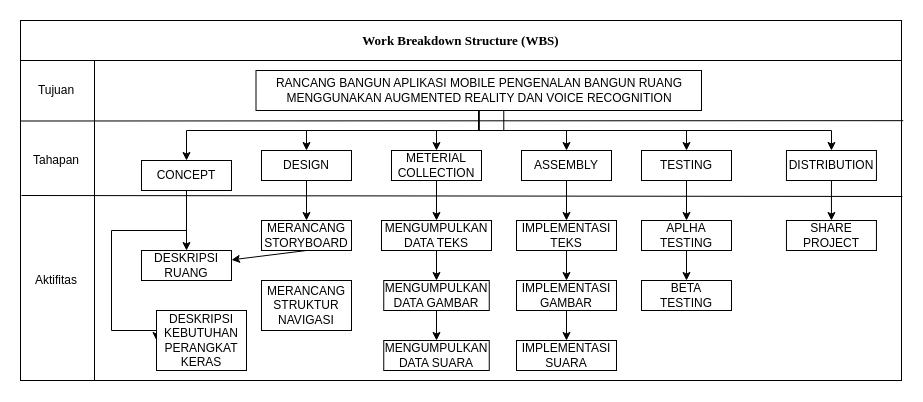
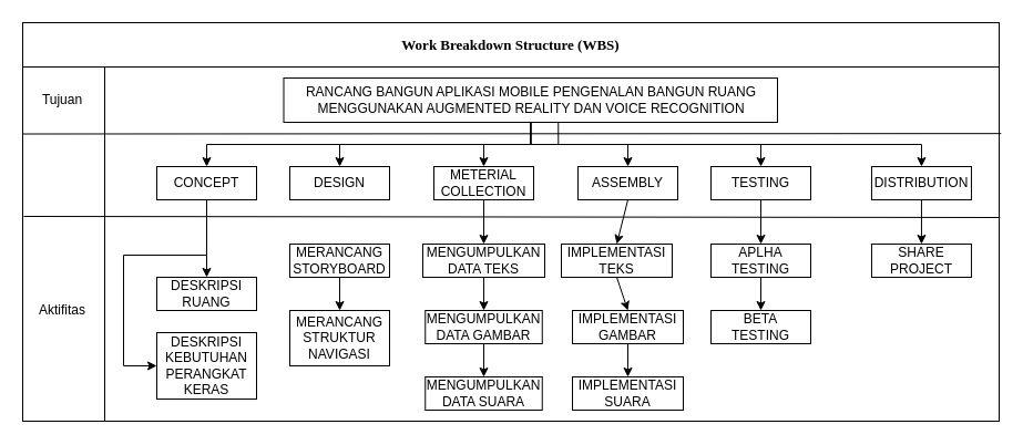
  <mxCell id="0" />
  <mxCell id="1" parent="0" />
  <mxCell id="2" value="" style="rounded=0;whiteSpace=wrap;html=1;" parent="1" vertex="1"><mxGeometry x="20" y="60" width="881" height="320" as="geometry" /></mxCell>
  <mxCell id="3" value="Tujuan" style="text;html=1;strokeColor=none;fillColor=none;align=center;verticalAlign=middle;whiteSpace=wrap;rounded=0;" parent="1" vertex="1"><mxGeometry x="31" y="80" width="50" height="20" as="geometry" /></mxCell>
- <mxCell id="4" value="Tahapan" style="text;html=1;strokeColor=none;fillColor=none;align=center;verticalAlign=middle;whiteSpace=wrap;rounded=0;" parent="1" vertex="1"><mxGeometry x="31" y="150" width="50" height="20" as="geometry" /></mxCell>
  <mxCell id="5" value="" style="endArrow=none;html=1;exitX=0;exitY=0.25;exitDx=0;exitDy=0;entryX=1.002;entryY=0.188;entryDx=0;entryDy=0;entryPerimeter=0;" parent="1" target="2" edge="1"><mxGeometry width="50" height="50" relative="1" as="geometry"><mxPoint x="20" y="120.5" as="sourcePoint" /><mxPoint x="901" y="117" as="targetPoint" /></mxGeometry></mxCell>
  <mxCell id="6" style="edgeStyle=orthogonalEdgeStyle;rounded=0;orthogonalLoop=1;jettySize=auto;html=1;" parent="1" source="12" target="15" edge="1"><mxGeometry relative="1" as="geometry"><Array as="points"><mxPoint x="478" y="130" /><mxPoint x="186" y="130" /></Array></mxGeometry></mxCell>
  <mxCell id="7" style="edgeStyle=orthogonalEdgeStyle;rounded=0;orthogonalLoop=1;jettySize=auto;html=1;" parent="1" source="12" target="17" edge="1"><mxGeometry relative="1" as="geometry" /></mxCell>
  <mxCell id="8" style="edgeStyle=orthogonalEdgeStyle;rounded=0;orthogonalLoop=1;jettySize=auto;html=1;" parent="1" source="12" target="19" edge="1"><mxGeometry relative="1" as="geometry" /></mxCell>
  <mxCell id="9" style="edgeStyle=orthogonalEdgeStyle;rounded=0;orthogonalLoop=1;jettySize=auto;html=1;" parent="1" source="12" target="20" edge="1"><mxGeometry relative="1" as="geometry" /></mxCell>
  <mxCell id="10" style="edgeStyle=orthogonalEdgeStyle;rounded=0;orthogonalLoop=1;jettySize=auto;html=1;entryX=0.5;entryY=0;entryDx=0;entryDy=0;" parent="1" source="12" target="22" edge="1"><mxGeometry relative="1" as="geometry" /></mxCell>
  <mxCell id="11" style="edgeStyle=orthogonalEdgeStyle;rounded=0;orthogonalLoop=1;jettySize=auto;html=1;entryX=0.5;entryY=0;entryDx=0;entryDy=0;" parent="1" target="24" edge="1"><mxGeometry relative="1" as="geometry"><Array as="points"><mxPoint x="502.95" y="130" /><mxPoint x="830.95" y="130" /></Array><mxPoint x="503.25" y="110" as="sourcePoint" /></mxGeometry></mxCell>
  <mxCell id="12" value="RANCANG BANGUN APLIKASI MOBILE PENGENALAN BANGUN RUANG MENGGUNAKAN AUGMENTED REALITY DAN VOICE RECOGNITION" style="rounded=0;whiteSpace=wrap;html=1;" parent="1" vertex="1"><mxGeometry x="255.5" y="70" width="445.5" height="40" as="geometry" /></mxCell>
  <mxCell id="13" style="edgeStyle=orthogonalEdgeStyle;rounded=0;orthogonalLoop=1;jettySize=auto;html=1;" parent="1" source="15" target="27" edge="1"><mxGeometry relative="1" as="geometry" /></mxCell>
  <mxCell id="14" style="edgeStyle=orthogonalEdgeStyle;rounded=0;orthogonalLoop=1;jettySize=auto;html=1;entryX=0;entryY=0.5;entryDx=0;entryDy=0;" parent="1" target="28" edge="1"><mxGeometry relative="1" as="geometry"><mxPoint x="186" y="200" as="sourcePoint" /><Array as="points"><mxPoint x="186" y="230" /><mxPoint x="111" y="230" /><mxPoint x="111" y="330" /></Array></mxGeometry></mxCell>
- <mxCell id="15" value="CONCEPT" style="rounded=0;whiteSpace=wrap;html=1;" parent="1" vertex="1"><mxGeometry x="141" y="160" width="90" height="30" as="geometry" /></mxCell>
- <mxCell id="16" style="endArrow=classic;html=1;fontFamily=Helvetica;fontSize=11;fontColor=#000000;align=center;strokeColor=#000000;edgeStyle=orthogonalEdgeStyle;" parent="1" source="17" target="29" edge="1"><mxGeometry relative="1" as="geometry" /></mxCell>
+ <mxCell id="15" value="CONCEPT" style="rounded=0;whiteSpace=wrap;html=1;" parent="1" vertex="1"><mxGeometry x="141" y="150" width="90" height="30" as="geometry" /></mxCell>
  <mxCell id="17" value="DESIGN" style="rounded=0;whiteSpace=wrap;html=1;" parent="1" vertex="1"><mxGeometry x="261" y="150" width="90" height="30" as="geometry" /></mxCell>
  <mxCell id="18" style="edgeStyle=orthogonalEdgeStyle;rounded=0;orthogonalLoop=1;jettySize=auto;html=1;entryX=0.5;entryY=0;entryDx=0;entryDy=0;" parent="1" source="19" target="31" edge="1"><mxGeometry relative="1" as="geometry" /></mxCell>
  <mxCell id="19" value="METERIAL COLLECTION" style="rounded=0;whiteSpace=wrap;html=1;" parent="1" vertex="1"><mxGeometry x="391" y="150" width="90" height="30" as="geometry" /></mxCell>
  <mxCell id="20" value="ASSEMBLY" style="rounded=0;whiteSpace=wrap;html=1;" parent="1" vertex="1"><mxGeometry x="521" y="150" width="90" height="30" as="geometry" /></mxCell>
  <mxCell id="21" style="edgeStyle=orthogonalEdgeStyle;rounded=0;orthogonalLoop=1;jettySize=auto;html=1;" parent="1" source="22" target="35" edge="1"><mxGeometry relative="1" as="geometry" /></mxCell>
  <mxCell id="22" value="TESTING" style="rounded=0;whiteSpace=wrap;html=1;" parent="1" vertex="1"><mxGeometry x="641" y="150" width="90" height="30" as="geometry" /></mxCell>
  <mxCell id="23" style="edgeStyle=orthogonalEdgeStyle;rounded=0;orthogonalLoop=1;jettySize=auto;html=1;entryX=0.5;entryY=0;entryDx=0;entryDy=0;" parent="1" source="24" target="36" edge="1"><mxGeometry relative="1" as="geometry" /></mxCell>
  <mxCell id="24" value="DISTRIBUTION" style="rounded=0;whiteSpace=wrap;html=1;" parent="1" vertex="1"><mxGeometry x="785.95" y="150" width="90" height="30" as="geometry" /></mxCell>
  <mxCell id="25" value="" style="endArrow=none;html=1;entryX=1.001;entryY=0.425;entryDx=0;entryDy=0;entryPerimeter=0;" parent="1" target="2" edge="1"><mxGeometry width="50" height="50" relative="1" as="geometry"><mxPoint x="21" y="195" as="sourcePoint" /><mxPoint x="882" y="195" as="targetPoint" /></mxGeometry></mxCell>
  <mxCell id="26" value="Aktifitas" style="text;html=1;strokeColor=none;fillColor=none;align=center;verticalAlign=middle;whiteSpace=wrap;rounded=0;" parent="1" vertex="1"><mxGeometry x="31" y="270" width="50" height="20" as="geometry" /></mxCell>
  <mxCell id="27" value="DESKRIPSI RUANG" style="rounded=0;whiteSpace=wrap;html=1;" parent="1" vertex="1"><mxGeometry x="141" y="250" width="90" height="30" as="geometry" /></mxCell>
- <mxCell id="28" value="DESKRIPSI KEBUTUHAN PERANGKAT KERAS" style="rounded=0;whiteSpace=wrap;html=1;" parent="1" vertex="1"><mxGeometry x="156" y="310" width="90" height="60" as="geometry" /></mxCell>
+ <mxCell id="28" value="DESKRIPSI KEBUTUHAN PERANGKAT KERAS" style="rounded=0;whiteSpace=wrap;html=1;" parent="1" vertex="1"><mxGeometry x="141" y="300" width="90" height="60" as="geometry" /></mxCell>
  <mxCell id="29" value="MERANCANG STORYBOARD" style="rounded=0;whiteSpace=wrap;html=1;" parent="1" vertex="1"><mxGeometry x="261" y="220" width="90" height="30" as="geometry" /></mxCell>
  <mxCell id="30" value="MERANCANG STRUKTUR NAVIGASI" style="rounded=0;whiteSpace=wrap;html=1;" parent="1" vertex="1"><mxGeometry x="261" y="280" width="90" height="50" as="geometry" /></mxCell>
  <mxCell id="31" value="MENGUMPULKAN DATA TEKS" style="rounded=0;whiteSpace=wrap;html=1;" parent="1" vertex="1"><mxGeometry x="381" y="220" width="110" height="30" as="geometry" /></mxCell>
  <mxCell id="32" value="MENGUMPULKAN DATA GAMBAR" style="rounded=0;whiteSpace=wrap;html=1;" parent="1" vertex="1"><mxGeometry x="383.25" y="280" width="105.5" height="30" as="geometry" /></mxCell>
  <mxCell id="33" value="IMPLEMENTASI GAMBAR" style="rounded=0;whiteSpace=wrap;html=1;" parent="1" vertex="1"><mxGeometry x="516" y="280" width="100" height="30" as="geometry" /></mxCell>
- <mxCell id="34" value="IMPLEMENTASI TEKS" style="rounded=0;whiteSpace=wrap;html=1;" parent="1" vertex="1"><mxGeometry x="516" y="220" width="100" height="30" as="geometry" /></mxCell>
+ <mxCell id="34" value="IMPLEMENTASI TEKS" style="rounded=0;whiteSpace=wrap;html=1;" parent="1" vertex="1"><mxGeometry x="506" y="220" width="100" height="30" as="geometry" /></mxCell>
  <mxCell id="35" value="APLHA TESTING" style="rounded=0;whiteSpace=wrap;html=1;" parent="1" vertex="1"><mxGeometry x="641" y="220" width="90" height="30" as="geometry" /></mxCell>
  <mxCell id="36" value="SHARE PROJECT" style="rounded=0;whiteSpace=wrap;html=1;" parent="1" vertex="1"><mxGeometry x="785.95" y="220" width="90" height="30" as="geometry" /></mxCell>
  <mxCell id="37" value="" style="endArrow=none;html=1;entryX=0.084;entryY=-0.003;entryDx=0;entryDy=0;entryPerimeter=0;exitX=0.084;exitY=1;exitDx=0;exitDy=0;exitPerimeter=0;" parent="1" source="2" target="2" edge="1"><mxGeometry width="50" height="50" relative="1" as="geometry"><mxPoint x="101" y="110" as="sourcePoint" /><mxPoint x="151" y="60" as="targetPoint" /></mxGeometry></mxCell>
- <mxCell id="38" value="" style="endArrow=classic;html=1;exitX=0.5;exitY=1;exitDx=0;exitDy=0;" parent="1" source="29" target="27" edge="1"><mxGeometry width="50" height="50" relative="1" as="geometry"><mxPoint x="301" y="320" as="sourcePoint" /><mxPoint x="351" y="270" as="targetPoint" /></mxGeometry></mxCell>
+ <mxCell id="38" value="" style="endArrow=classic;html=1;entryX=0.5;entryY=0;entryDx=0;entryDy=0;exitX=0.5;exitY=1;exitDx=0;exitDy=0;" parent="1" source="29" target="30" edge="1"><mxGeometry width="50" height="50" relative="1" as="geometry"><mxPoint x="301" y="320" as="sourcePoint" /><mxPoint x="351" y="270" as="targetPoint" /></mxGeometry></mxCell>
  <mxCell id="39" value="MENGUMPULKAN DATA SUARA" style="rounded=0;whiteSpace=wrap;html=1;" parent="1" vertex="1"><mxGeometry x="383.25" y="340" width="105.5" height="30" as="geometry" /></mxCell>
  <mxCell id="40" style="edgeStyle=orthogonalEdgeStyle;rounded=0;orthogonalLoop=1;jettySize=auto;html=1;entryX=0.5;entryY=0;entryDx=0;entryDy=0;exitX=0.5;exitY=1;exitDx=0;exitDy=0;" parent="1" source="31" target="32" edge="1"><mxGeometry relative="1" as="geometry"><mxPoint x="446" y="190" as="sourcePoint" /><mxPoint x="446" y="230" as="targetPoint" /></mxGeometry></mxCell>
  <mxCell id="41" value="" style="endArrow=classic;html=1;entryX=0.5;entryY=0;entryDx=0;entryDy=0;exitX=0.5;exitY=1;exitDx=0;exitDy=0;" parent="1" source="32" target="39" edge="1"><mxGeometry width="50" height="50" relative="1" as="geometry"><mxPoint x="421" y="360" as="sourcePoint" /><mxPoint x="471" y="310" as="targetPoint" /></mxGeometry></mxCell>
  <mxCell id="42" style="edgeStyle=orthogonalEdgeStyle;rounded=0;orthogonalLoop=1;jettySize=auto;html=1;exitX=0.5;exitY=1;exitDx=0;exitDy=0;" parent="1" source="36" target="36" edge="1"><mxGeometry relative="1" as="geometry" /></mxCell>
  <mxCell id="43" value="IMPLEMENTASI SUARA" style="rounded=0;whiteSpace=wrap;html=1;" parent="1" vertex="1"><mxGeometry x="516" y="340" width="100" height="30" as="geometry" /></mxCell>
  <mxCell id="44" value="BETA &lt;br&gt;TESTING" style="rounded=0;whiteSpace=wrap;html=1;" parent="1" vertex="1"><mxGeometry x="641" y="280" width="90" height="30" as="geometry" /></mxCell>
  <mxCell id="45" value="" style="endArrow=classic;html=1;entryX=0.5;entryY=0;entryDx=0;entryDy=0;exitX=0.5;exitY=1;exitDx=0;exitDy=0;" parent="1" source="20" target="34" edge="1"><mxGeometry width="50" height="50" relative="1" as="geometry"><mxPoint x="651" y="240" as="sourcePoint" /><mxPoint x="701" y="190" as="targetPoint" /></mxGeometry></mxCell>
  <mxCell id="46" value="" style="endArrow=classic;html=1;entryX=0.5;entryY=0;entryDx=0;entryDy=0;exitX=0.5;exitY=1;exitDx=0;exitDy=0;" parent="1" source="34" target="33" edge="1"><mxGeometry width="50" height="50" relative="1" as="geometry"><mxPoint x="581" y="310" as="sourcePoint" /><mxPoint x="631" y="260" as="targetPoint" /></mxGeometry></mxCell>
  <mxCell id="47" value="" style="endArrow=classic;html=1;exitX=0.5;exitY=1;exitDx=0;exitDy=0;entryX=0.5;entryY=0;entryDx=0;entryDy=0;" parent="1" source="33" target="43" edge="1"><mxGeometry width="50" height="50" relative="1" as="geometry"><mxPoint x="761" y="330" as="sourcePoint" /><mxPoint x="811" y="280" as="targetPoint" /></mxGeometry></mxCell>
  <mxCell id="48" value="" style="endArrow=classic;html=1;exitX=0.5;exitY=1;exitDx=0;exitDy=0;entryX=0.5;entryY=0;entryDx=0;entryDy=0;" parent="1" source="35" target="44" edge="1"><mxGeometry width="50" height="50" relative="1" as="geometry"><mxPoint x="751" y="350" as="sourcePoint" /><mxPoint x="691" y="280" as="targetPoint" /></mxGeometry></mxCell>
  <mxCell id="49" value="&lt;b&gt;&lt;font style=&quot;font-size: 13px&quot;&gt;Work Breakdown Structure (WBS)&lt;/font&gt;&lt;/b&gt;" style="rounded=0;whiteSpace=wrap;html=1;fontFamily=Times New Roman;" parent="1" vertex="1"><mxGeometry x="20" y="20" width="881" height="40" as="geometry" /></mxCell>
